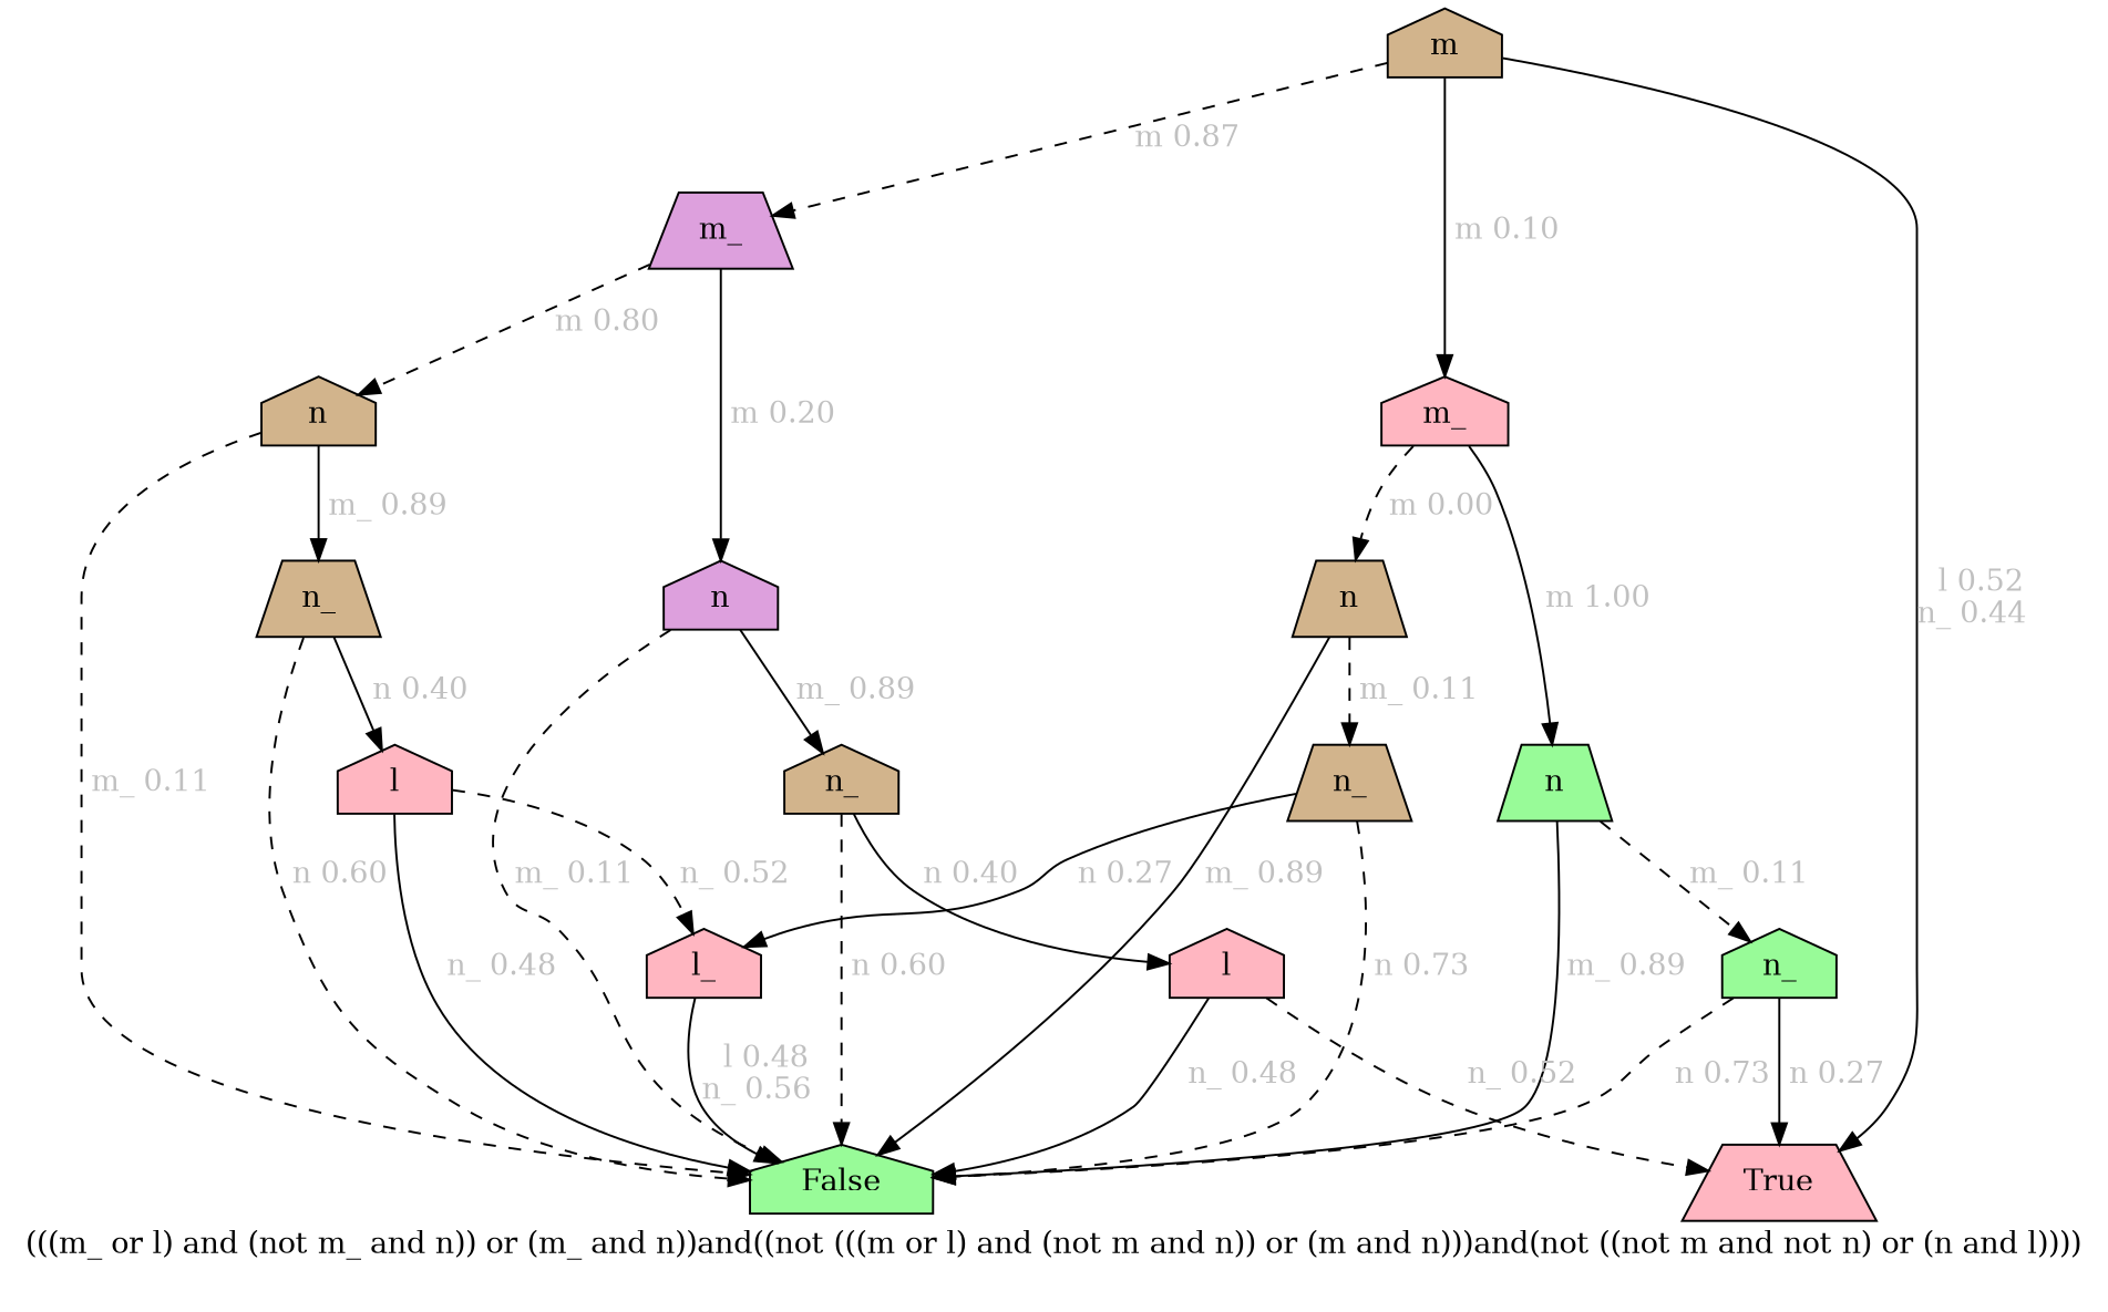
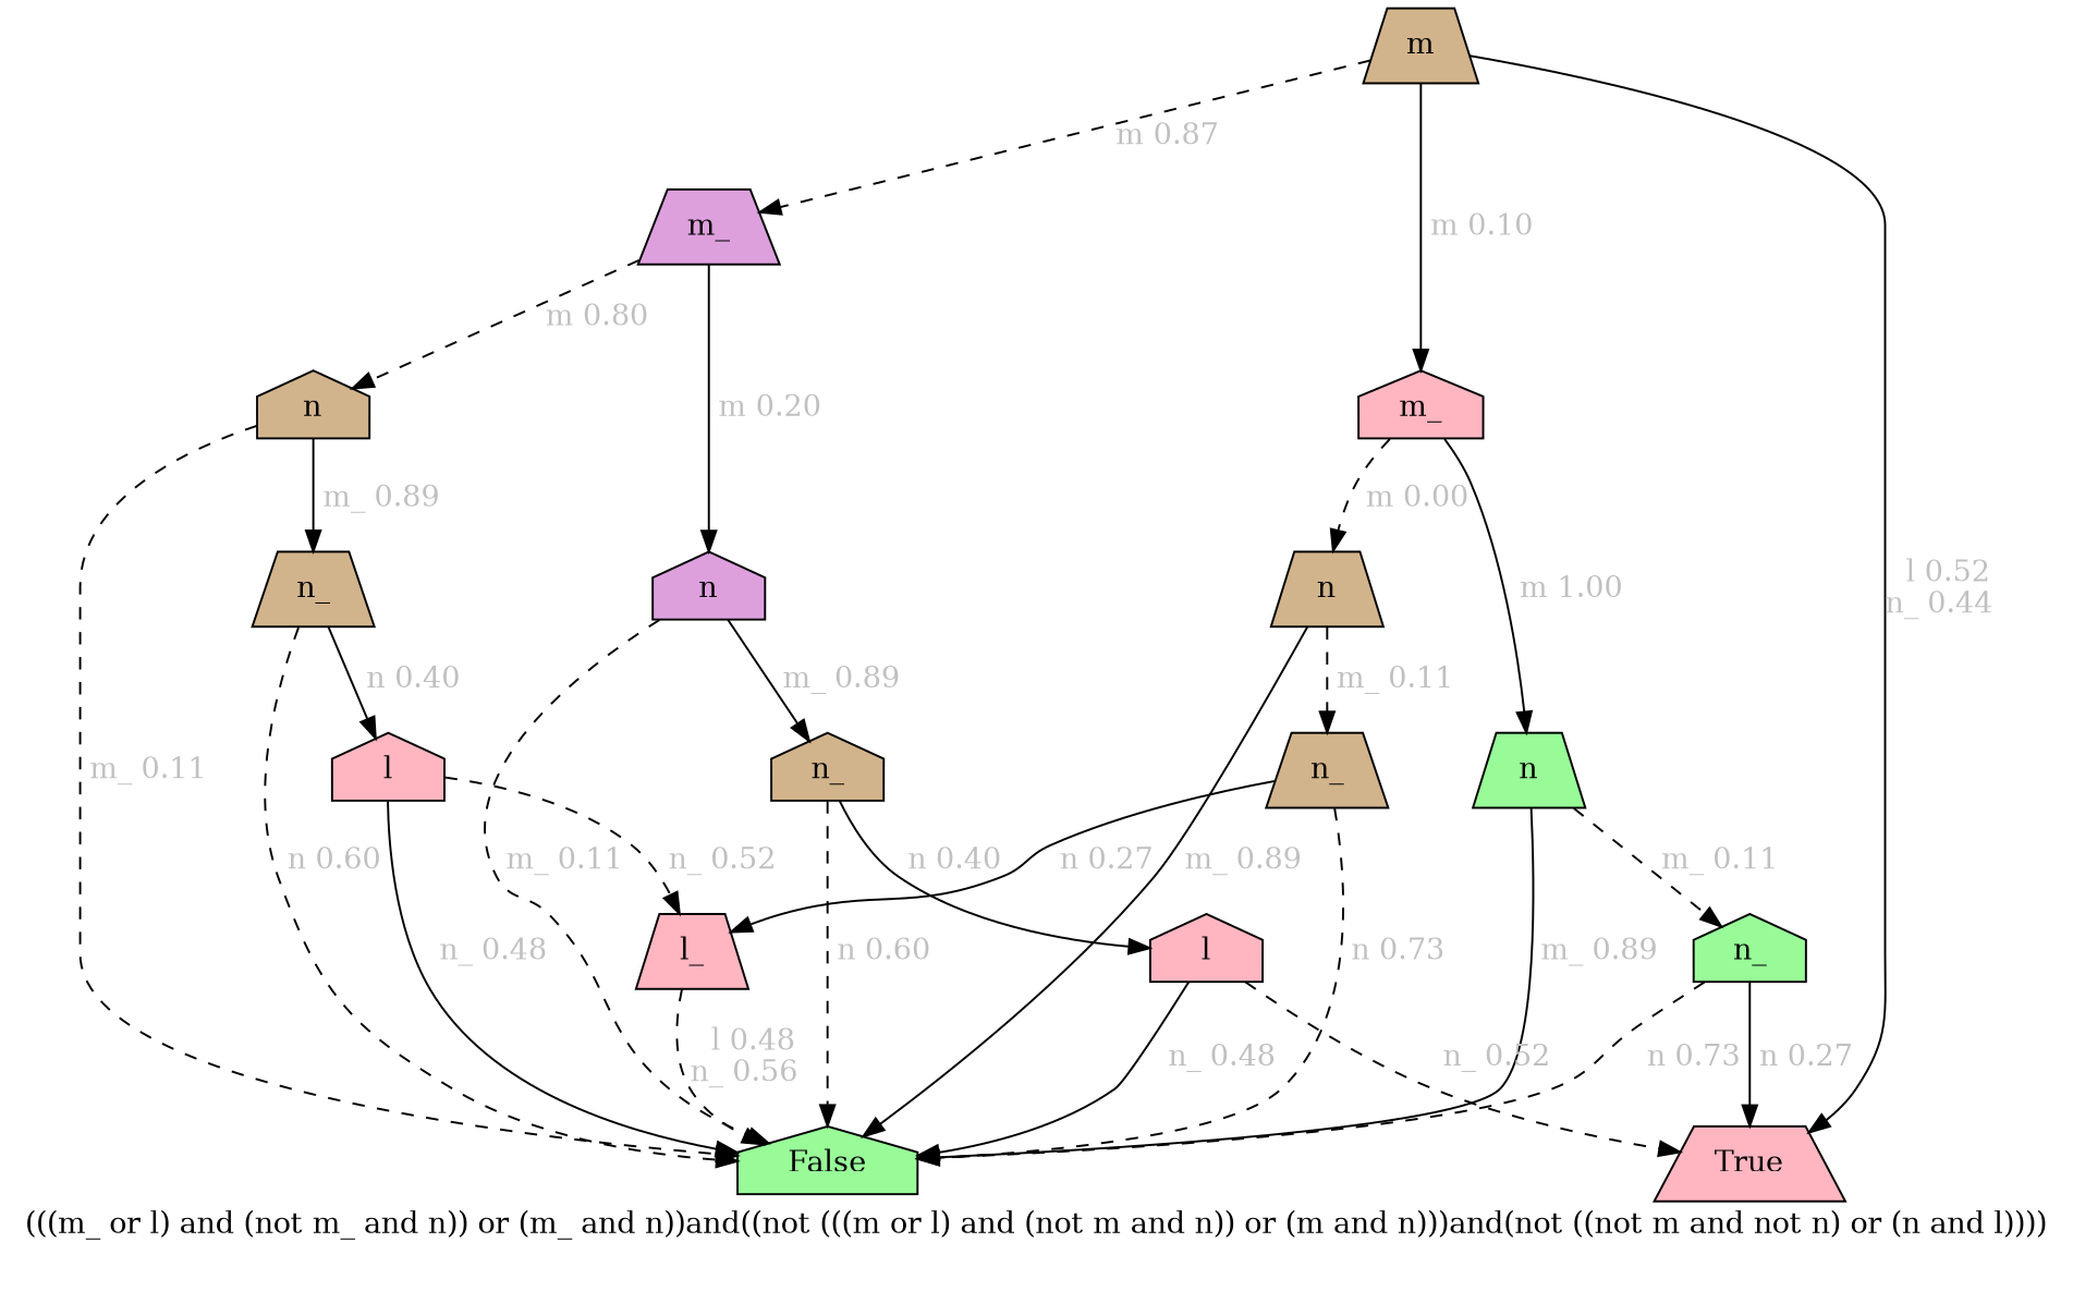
  digraph {
    label="(((m_ or l) and (not m_ and n)) or (m_ and n))and((not (((m or l) and (not m and n)) or (m and n)))and(not ((not m and not n) or (n and l))))\n\n"
    node [fillcolor=tan shape=house style=filled]
    edge [fontcolor=gray]
-   n1 [label=m]
+   n1 [label=m shape=trapezium]
    n2 [fillcolor=plum label="m_\n" shape=trapezium]
    n3 [fillcolor=lightpink label="m_\n"]
    n4 [fillcolor=lightpink label="True\n" shape=trapezium]
    n5 [label="n\n"]
    n6 [fillcolor=plum label="n\n"]
    n7 [label="n\n" shape=trapezium]
    n8 [fillcolor=palegreen label="n\n" shape=trapezium]
    n9 [fillcolor=palegreen label="False\n"]
    n10 [label="n_\n" shape=trapezium]
    n11 [label="n_\n"]
    n12 [fillcolor=lightpink label="l\n"]
-   n13 [fillcolor=lightpink label="l_\n"]
+   n13 [fillcolor=lightpink label="l_\n" shape=trapezium]
    n14 [fillcolor=lightpink label="l\n"]
    n15 [label="n_\n" shape=trapezium]
    n16 [fillcolor=palegreen label="n_\n"]
    n1 -> n2 [label=" m 0.87\n" style=dashed]
    n1 -> n3 [label=" m 0.10\n"]
    n1 -> n4 [label="  l 0.52\nn_ 0.44\n"]
    n2 -> n5 [label=" m 0.80\n" style=dashed]
    n2 -> n6 [label=" m 0.20\n"]
    n3 -> n7 [label=" m 0.00\n" style=dashed]
    n3 -> n8 [label=" m 1.00\n"]
    n5 -> n9 [label=" m_ 0.11\n" style=dashed]
    n5 -> n10 [label=" m_ 0.89\n"]
    n6 -> n9 [label=" m_ 0.11\n" style=dashed]
    n6 -> n11 [label=" m_ 0.89\n"]
    n7 -> n9 [label=" m_ 0.89\n"]
    n7 -> n15 [label=" m_ 0.11\n" style=dashed]
    n8 -> n9 [label=" m_ 0.89\n"]
    n8 -> n16 [label=" m_ 0.11\n" style=dashed]
    n10 -> n9 [label=" n 0.60\n" style=dashed]
    n10 -> n12 [label=" n 0.40\n"]
    n11 -> n9 [label=" n 0.60\n" style=dashed]
    n11 -> n14 [label=" n 0.40\n"]
    n12 -> n9 [label=" n_ 0.48\n"]
    n12 -> n13 [label=" n_ 0.52\n" style=dashed]
-   n13 -> n9 [label="  l 0.48\nn_ 0.56\n" style=solid]
+   n13 -> n9 [label="  l 0.48\nn_ 0.56\n" style=dashed]
    n14 -> n4 [label=" n_ 0.52\n" style=dashed]
    n14 -> n9 [label=" n_ 0.48\n"]
    n15 -> n9 [label=" n 0.73\n" style=dashed]
    n15 -> n13 [label=" n 0.27\n"]
    n16 -> n4 [label=" n 0.27\n"]
    n16 -> n9 [label=" n 0.73\n" style=dashed]
  }
